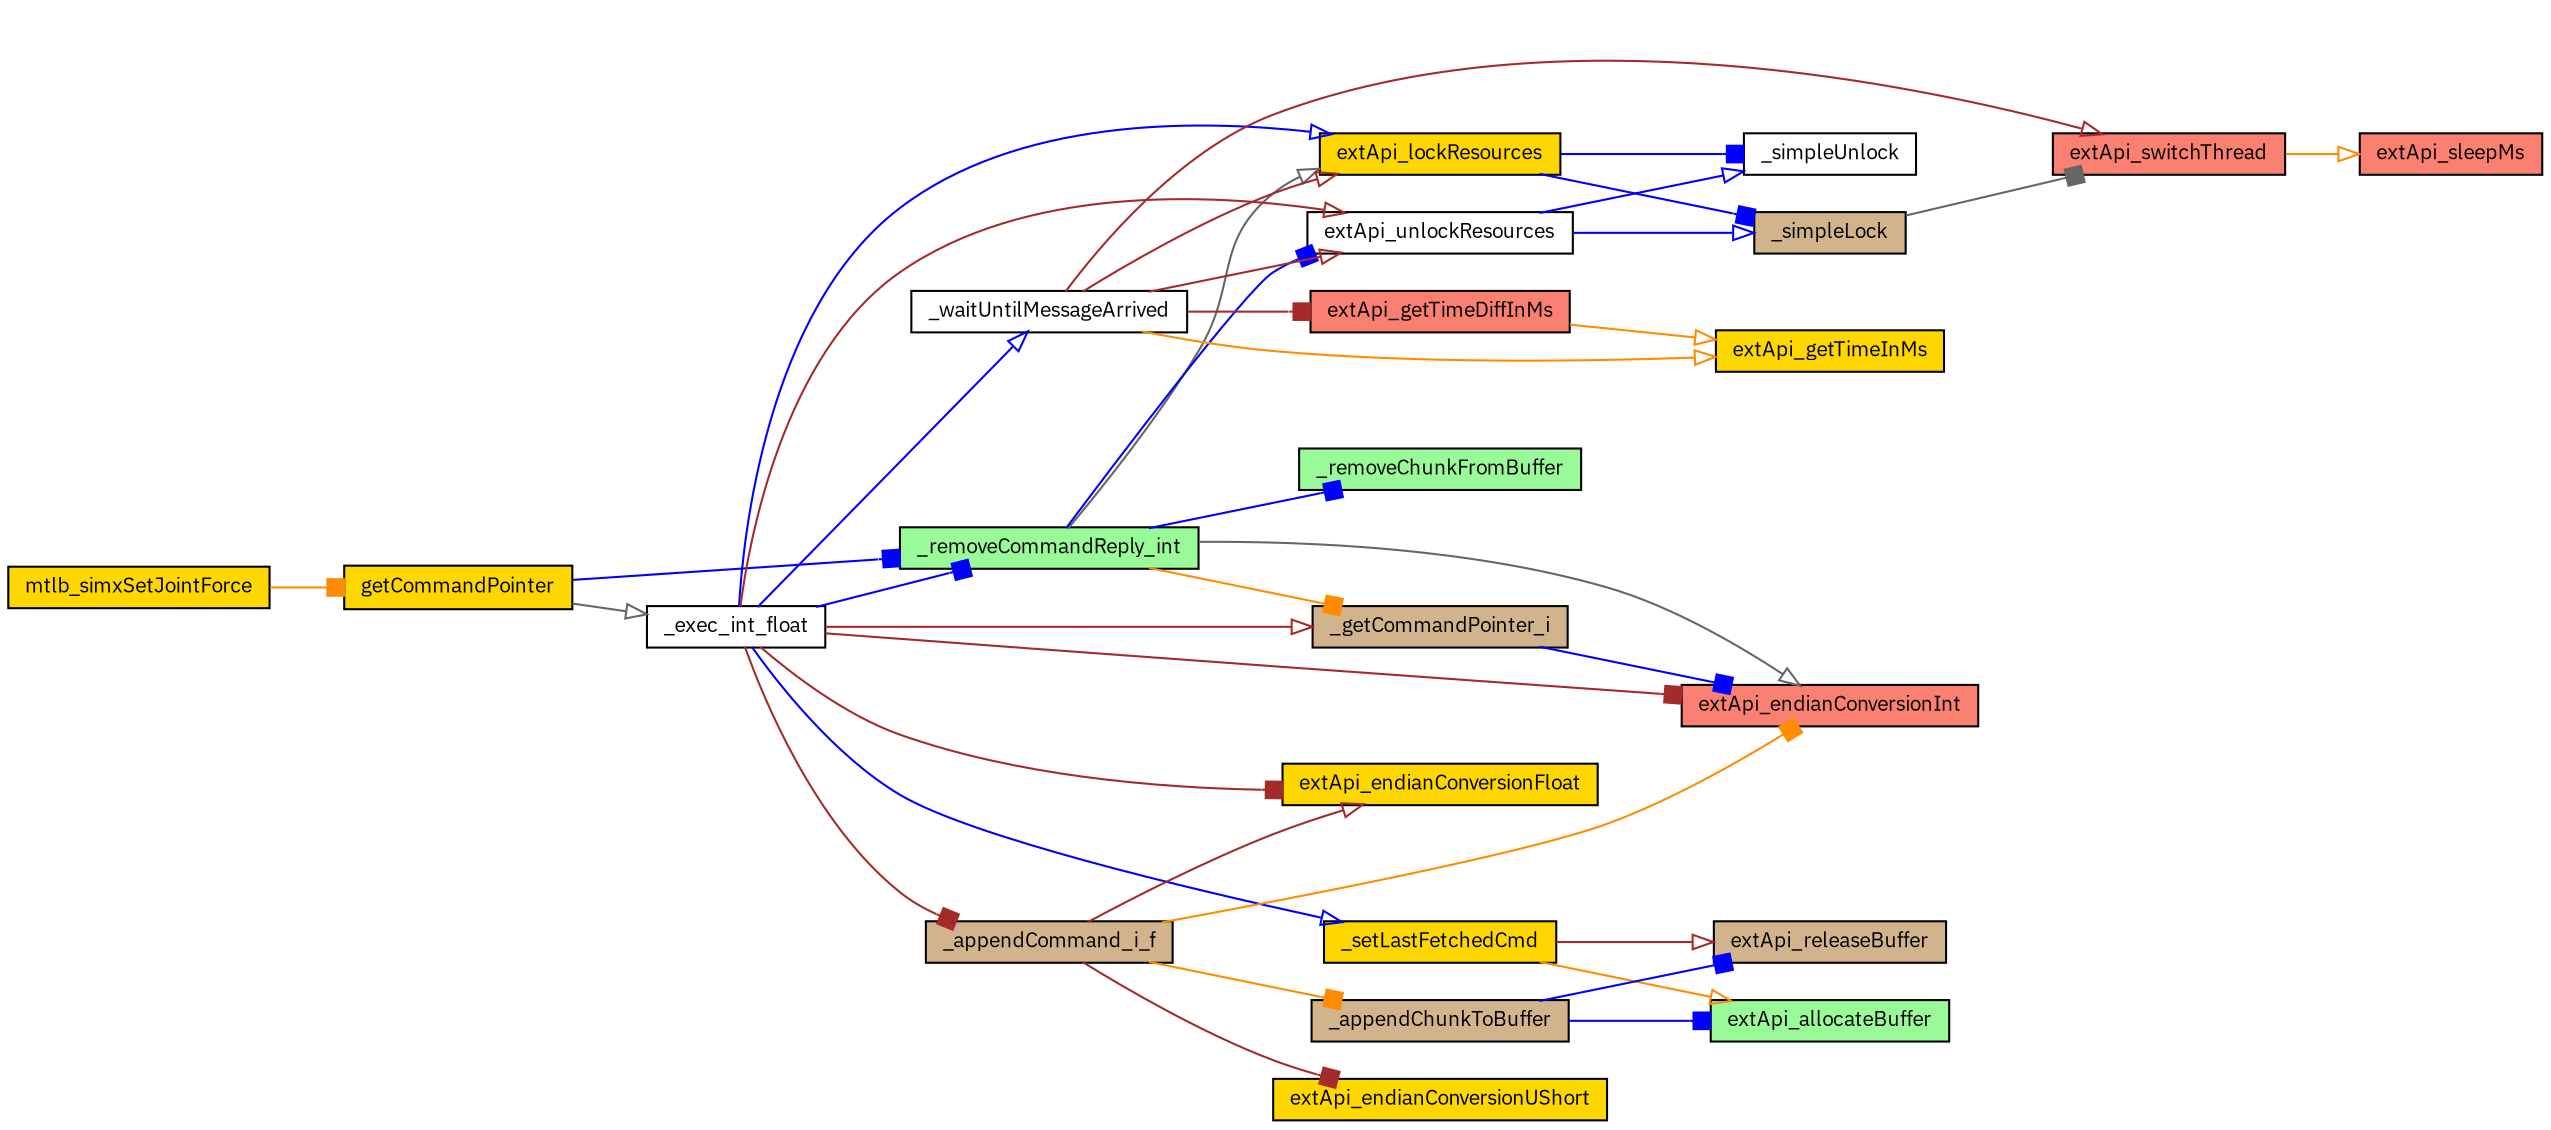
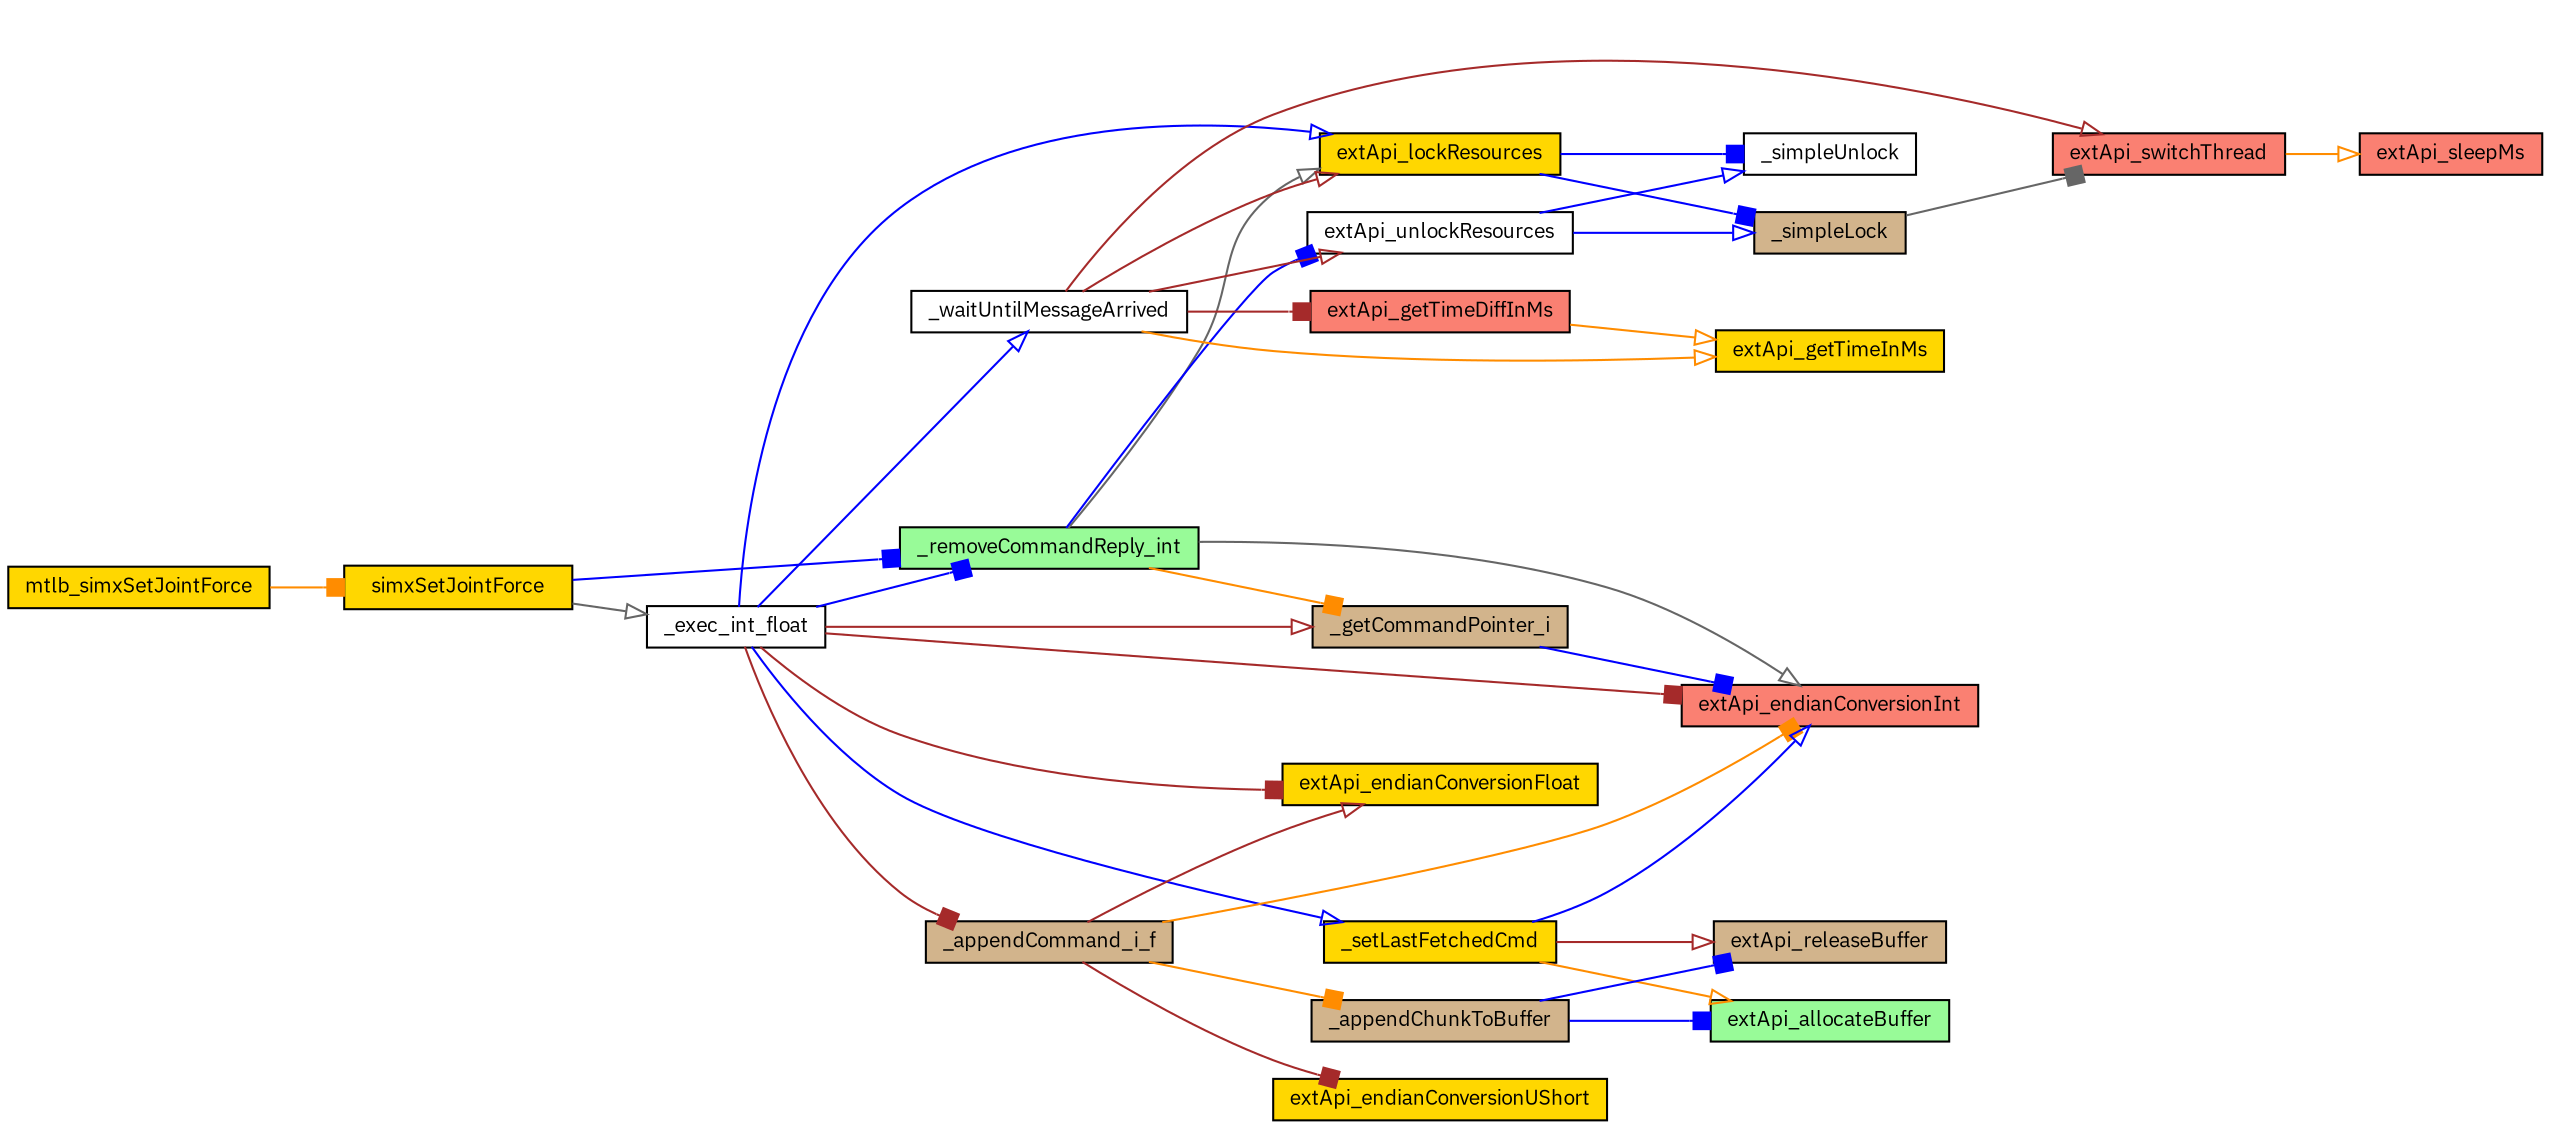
  digraph {
    fontname="IBM Plex Sans"
    rankdir=LR
    node [color=black fillcolor=gold fontname="IBM Plex Sans" fontsize=10 shape=record style=filled]
    edge [arrowhead=onormal color=blue fontname="IBM Plex Sans" fontsize=10 labelfontname=Helvetica labelfontsize=10 style=solid]
    n1 [fontcolor=black height=0.2 label=mtlb_simxSetJointForce width=0.4]
-   n2 [height=0.2 label=getCommandPointer width=0.4]
+   n2 [height=0.2 label=simxSetJointForce width=0.4]
    n3 [fillcolor=palegreen height=0.2 label=_removeCommandReply_int width=0.4]
    n4 [fillcolor=white height=0.2 label=_exec_int_float width=0.4]
    n5 [height=0.2 label=extApi_lockResources width=0.4]
    n6 [fillcolor=tan height=0.2 label=_getCommandPointer_i width=0.4]
    n7 [fillcolor=salmon height=0.2 label=extApi_endianConversionInt width=0.4]
-   n8 [fillcolor=palegreen height=0.2 label=_removeChunkFromBuffer width=0.4]
    n9 [fillcolor=white height=0.2 label=extApi_unlockResources width=0.4]
    n10 [fillcolor=tan height=0.2 label=_appendCommand_i_f width=0.4]
    n11 [height=0.2 label=extApi_endianConversionFloat width=0.4]
    n12 [fillcolor=white height=0.2 label=_waitUntilMessageArrived width=0.4]
    n13 [height=0.2 label=_setLastFetchedCmd width=0.4]
    n14 [fillcolor=tan height=0.2 label=_simpleLock width=0.4]
    n15 [fillcolor=white height=0.2 label=_simpleUnlock width=0.4]
    n16 [fillcolor=salmon height=0.2 label=extApi_switchThread width=0.4]
    n17 [fillcolor=salmon height=0.2 label=extApi_sleepMs width=0.4]
    n18 [height=0.2 label=extApi_endianConversionUShort width=0.4]
    n19 [fillcolor=tan height=0.2 label=_appendChunkToBuffer width=0.4]
    n20 [height=0.2 label=extApi_getTimeInMs width=0.4]
    n21 [fillcolor=salmon height=0.2 label=extApi_getTimeDiffInMs width=0.4]
    n22 [fillcolor=palegreen height=0.2 label=extApi_allocateBuffer width=0.4]
    n23 [fillcolor=tan height=0.2 label=extApi_releaseBuffer width=0.4]
    n1 -> n2 [arrowhead=box color=darkorange]
    n2 -> n3 [arrowhead=box]
    n2 -> n4 [color=gray40]
    n3 -> n5 [color=gray40]
    n3 -> n6 [arrowhead=box color=darkorange]
    n3 -> n7 [color=gray40]
-   n3 -> n8 [arrowhead=box]
    n3 -> n9 [arrowhead=box]
    n4 -> n3 [arrowhead=box]
    n4 -> n5
    n4 -> n6 [color=brown]
    n4 -> n7 [arrowhead=box color=brown]
-   n4 -> n9 [color=brown]
    n4 -> n10 [arrowhead=box color=brown]
    n4 -> n11 [arrowhead=box color=brown]
    n4 -> n12
    n4 -> n13
    n5 -> n14 [arrowhead=box]
    n5 -> n15 [arrowhead=box]
    n6 -> n7 [arrowhead=box]
    n9 -> n14
    n9 -> n15
    n10 -> n7 [arrowhead=box color=darkorange]
    n10 -> n11 [color=brown]
    n10 -> n18 [arrowhead=box color=brown]
    n10 -> n19 [arrowhead=box color=darkorange]
    n12 -> n5 [color=brown]
    n12 -> n9 [color=brown]
    n12 -> n16 [color=brown]
    n12 -> n20 [color=darkorange]
    n12 -> n21 [arrowhead=box color=brown]
+   n13 -> n7
    n13 -> n22 [color=darkorange]
    n13 -> n23 [color=brown]
    n14 -> n16 [arrowhead=box color=gray40]
    n16 -> n17 [color=darkorange]
    n19 -> n22 [arrowhead=box]
    n19 -> n23 [arrowhead=box]
    n21 -> n20 [color=darkorange]
  }
